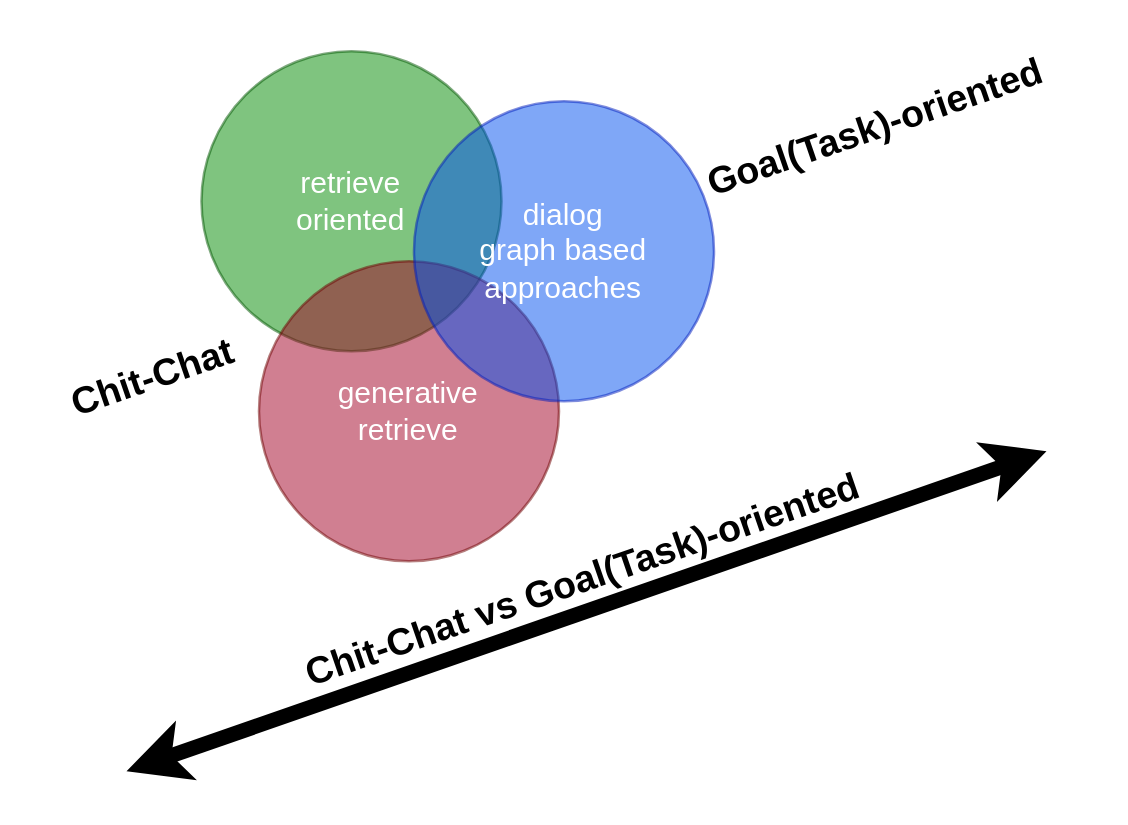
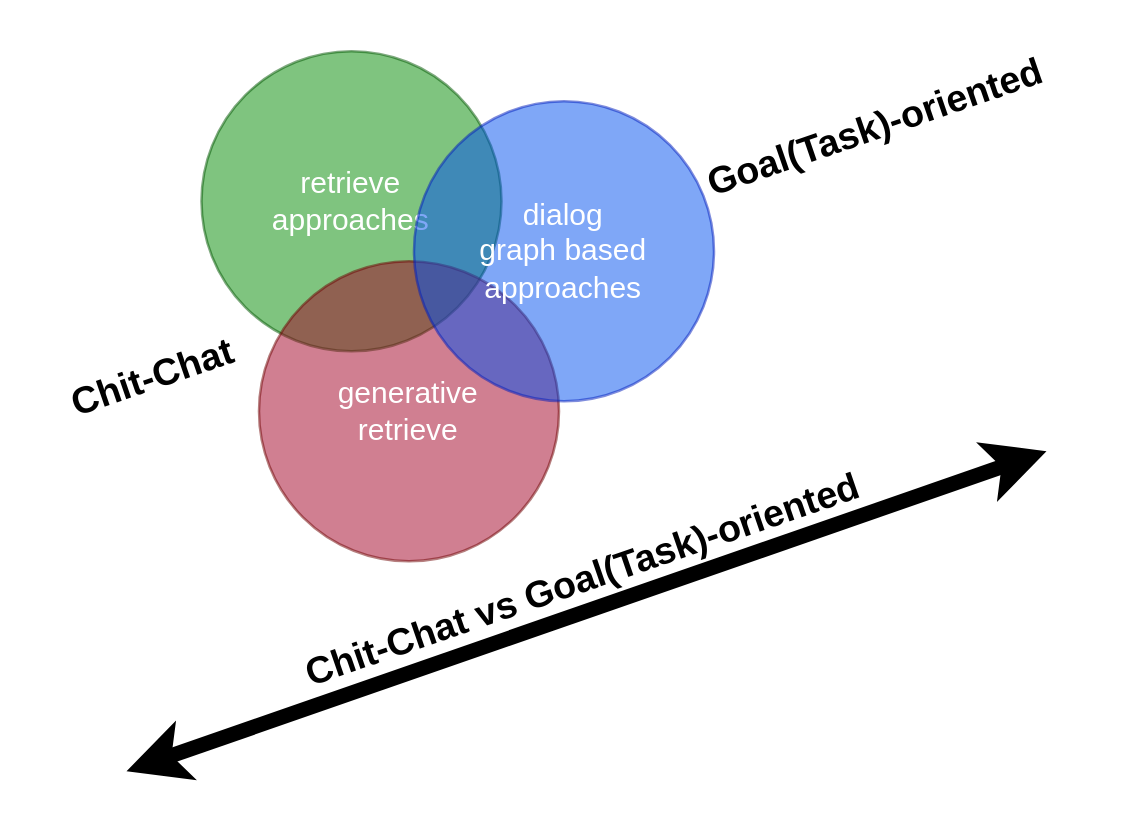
  <mxCell id="0" />
  <mxCell id="1" parent="0" />
- <mxCell id="2" value="retrieve&lt;br&gt;oriented" style="ellipse;whiteSpace=wrap;html=1;aspect=fixed;fillColor=#008a00;strokeColor=#005700;opacity=50;fontColor=#ffffff;" vertex="1" parent="1"><mxGeometry x="80" y="20" width="120" height="120" as="geometry" /></mxCell>
+ <mxCell id="2" value="retrieve&lt;br&gt;approaches" style="ellipse;whiteSpace=wrap;html=1;aspect=fixed;fillColor=#008a00;strokeColor=#005700;opacity=50;fontColor=#ffffff;" vertex="1" parent="1"><mxGeometry x="80" y="20" width="120" height="120" as="geometry" /></mxCell>
  <mxCell id="3" value="generative&lt;br&gt;retrieve" style="ellipse;whiteSpace=wrap;html=1;aspect=fixed;fillColor=#a20025;strokeColor=#6F0000;opacity=50;fontColor=#ffffff;" vertex="1" parent="1"><mxGeometry x="103" y="104" width="120" height="120" as="geometry" /></mxCell>
  <mxCell id="4" value="dialog&lt;br&gt;graph based&lt;br&gt;approaches" style="ellipse;whiteSpace=wrap;html=1;aspect=fixed;fillColor=#0050ef;strokeColor=#001DBC;opacity=50;fontColor=#ffffff;" vertex="1" parent="1"><mxGeometry x="165" y="40" width="120" height="120" as="geometry" /></mxCell>
  <mxCell id="5" value="" style="endArrow=classic;startArrow=classic;html=1;strokeWidth=6;" edge="1" parent="1"><mxGeometry width="50" height="50" relative="1" as="geometry"><mxPoint x="50" y="308" as="sourcePoint" /><mxPoint x="418" y="180" as="targetPoint" /></mxGeometry></mxCell>
  <mxCell id="6" value="&lt;font style=&quot;font-size: 15px&quot;&gt;&lt;b&gt;Chit-Chat vs Goal(Task)-oriented&lt;/b&gt;&lt;/font&gt;" style="text;html=1;align=center;verticalAlign=middle;resizable=0;points=[];autosize=1;strokeColor=none;fillColor=none;rotation=-19;" vertex="1" parent="1"><mxGeometry x="107" y="221" width="250" height="20" as="geometry" /></mxCell>
  <mxCell id="7" value="&lt;font style=&quot;font-size: 15px&quot;&gt;&lt;b&gt;Chit-Chat&lt;/b&gt;&lt;/font&gt;" style="text;html=1;align=center;verticalAlign=middle;resizable=0;points=[];autosize=1;strokeColor=none;fillColor=none;rotation=-19;" vertex="1" parent="1"><mxGeometry x="20" y="140" width="80" height="20" as="geometry" /></mxCell>
  <mxCell id="8" value="&lt;b style=&quot;font-size: 15px&quot;&gt;Goal(Task)-oriented&lt;/b&gt;" style="text;html=1;align=center;verticalAlign=middle;resizable=0;points=[];autosize=1;strokeColor=none;fillColor=none;rotation=-19;" vertex="1" parent="1"><mxGeometry x="269" y="40" width="160" height="20" as="geometry" /></mxCell>
